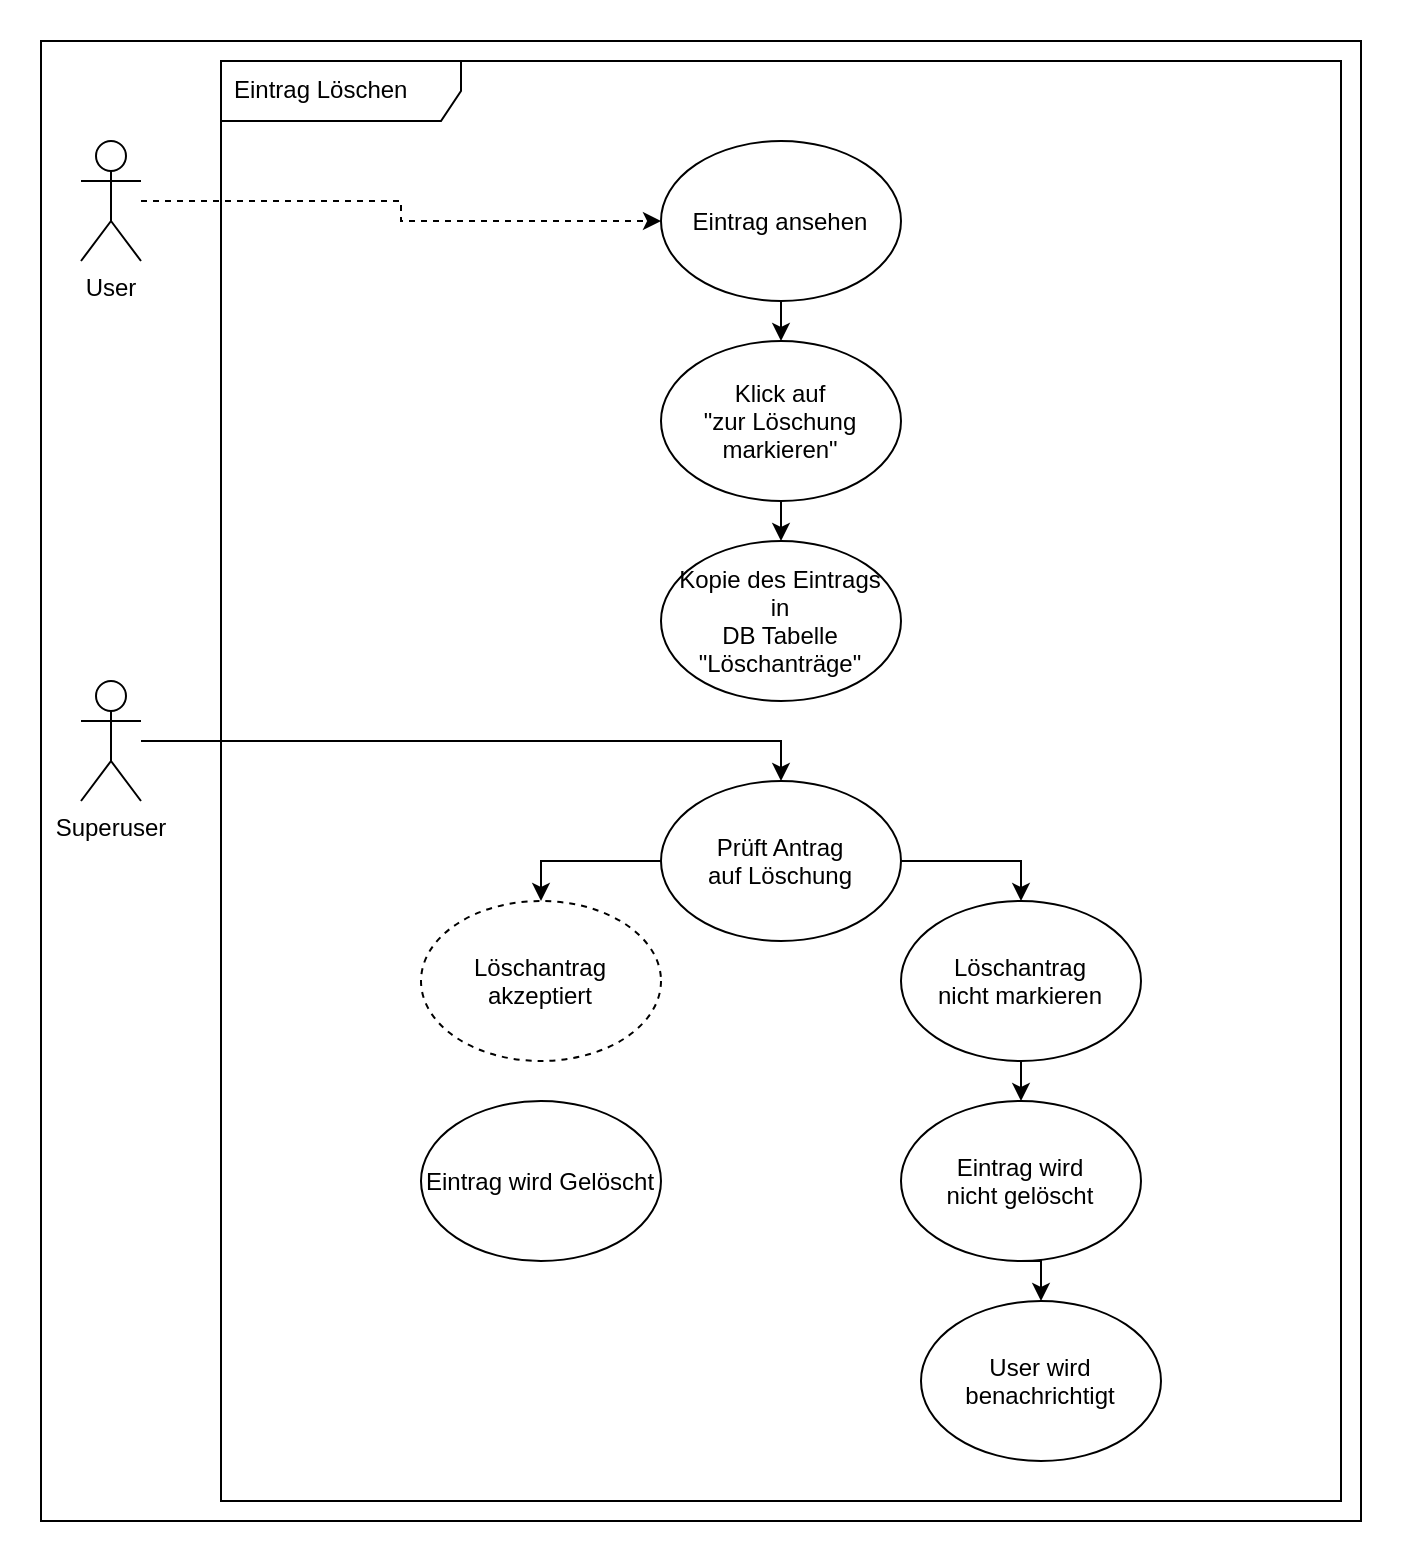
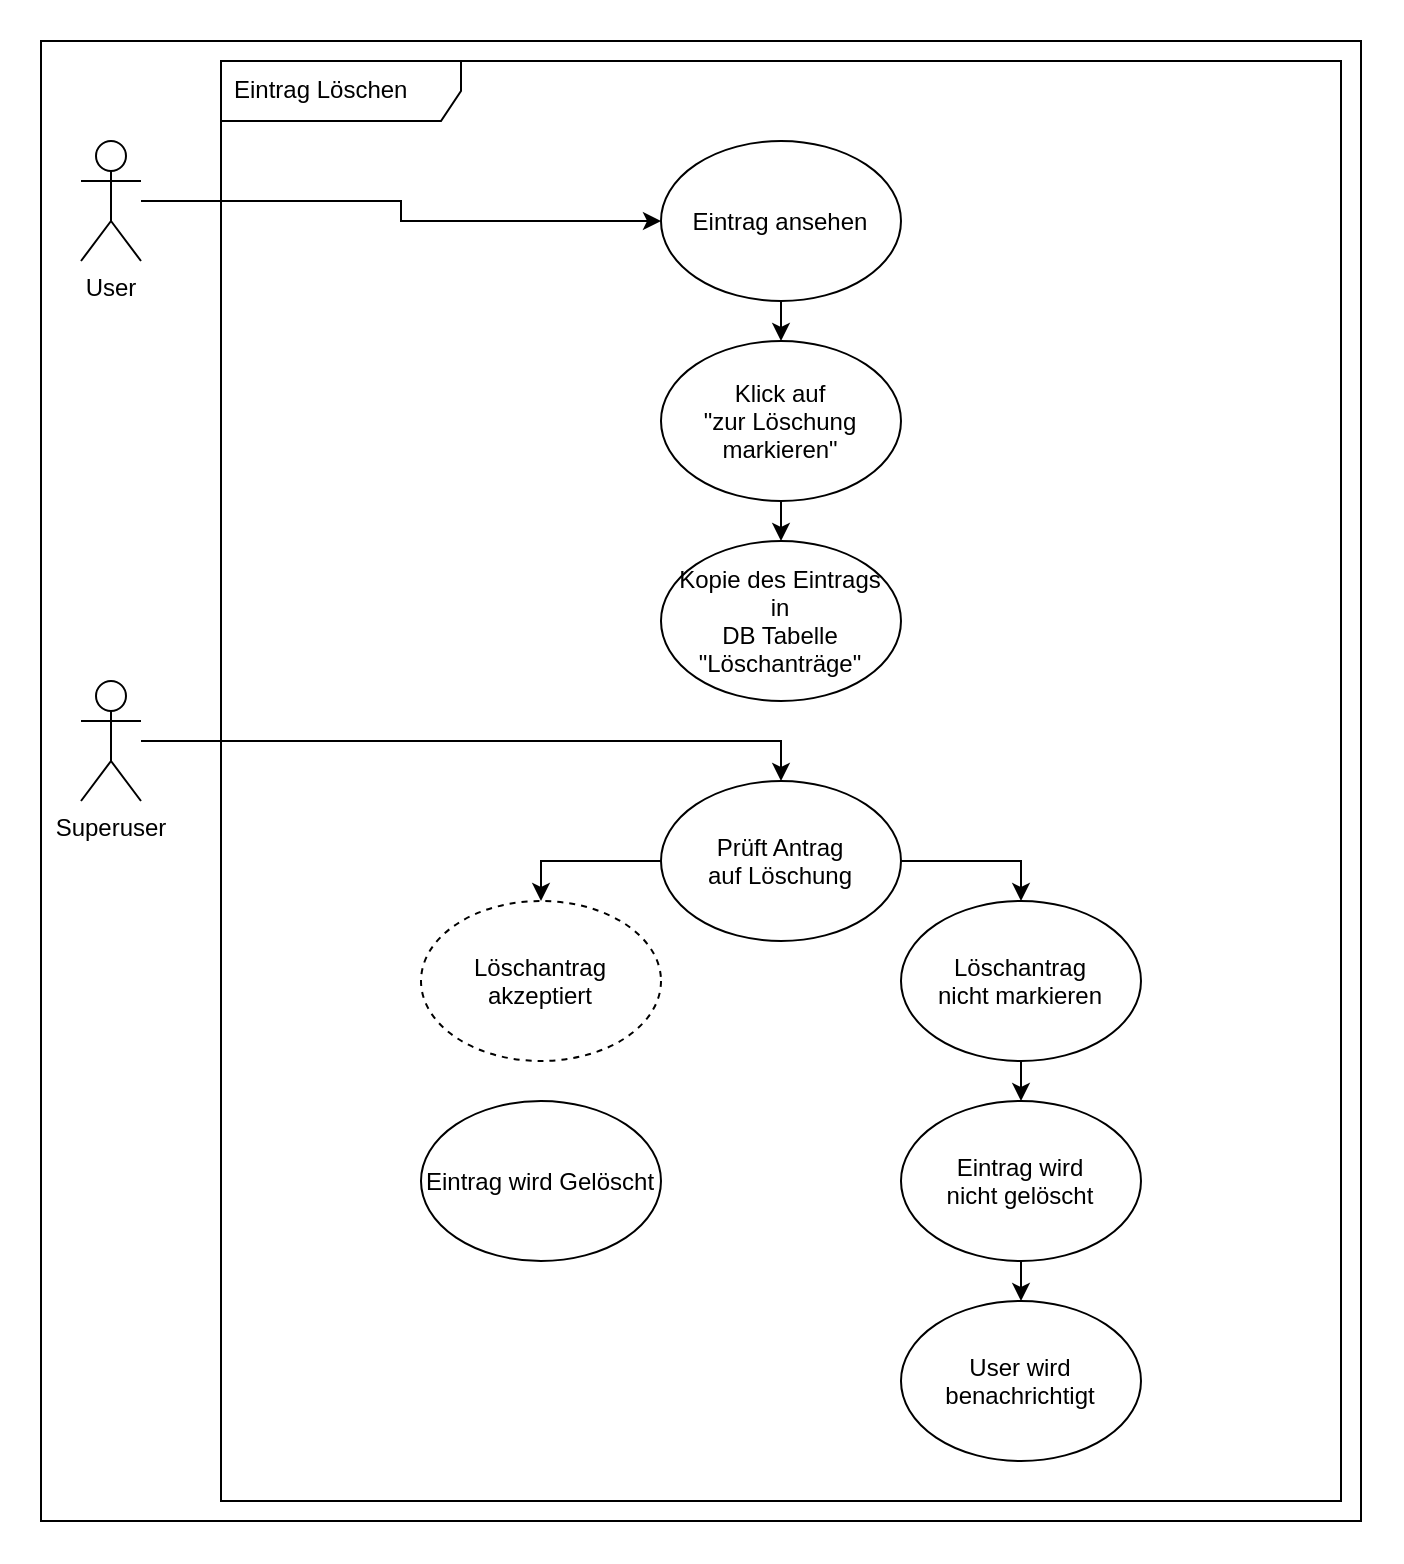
  <mxCell id="0" />
  <mxCell id="1" parent="0" />
- <mxCell id="2" style="edgeStyle=orthogonalEdgeStyle;rounded=0;orthogonalLoop=1;jettySize=auto;html=1;entryX=0;entryY=0.5;entryDx=0;entryDy=0;dashed=1;" edge="1" parent="1" source="3" target="8"><mxGeometry relative="1" as="geometry" /></mxCell>
+ <mxCell id="2" style="edgeStyle=orthogonalEdgeStyle;rounded=0;orthogonalLoop=1;jettySize=auto;html=1;entryX=0;entryY=0.5;entryDx=0;entryDy=0;" edge="1" parent="1" source="3" target="8"><mxGeometry relative="1" as="geometry" /></mxCell>
  <mxCell id="3" value="User" style="shape=umlActor;verticalLabelPosition=bottom;verticalAlign=top;html=1;" vertex="1" parent="1"><mxGeometry x="40" y="70" width="30" height="60" as="geometry" /></mxCell>
  <mxCell id="4" style="edgeStyle=orthogonalEdgeStyle;rounded=0;orthogonalLoop=1;jettySize=auto;html=1;entryX=0.5;entryY=0;entryDx=0;entryDy=0;" edge="1" parent="1" source="5" target="14"><mxGeometry relative="1" as="geometry" /></mxCell>
  <mxCell id="5" value="Superuser" style="shape=umlActor;verticalLabelPosition=bottom;verticalAlign=top;html=1;" vertex="1" parent="1"><mxGeometry x="40" y="340" width="30" height="60" as="geometry" /></mxCell>
  <mxCell id="6" value="Eintrag Löschen" style="shape=umlFrame;whiteSpace=wrap;html=1;width=120;height=30;boundedLbl=1;verticalAlign=middle;align=left;spacingLeft=5;" vertex="1" parent="1"><mxGeometry x="110" y="30" width="560" height="720" as="geometry" /></mxCell>
  <mxCell id="7" style="edgeStyle=orthogonalEdgeStyle;rounded=0;orthogonalLoop=1;jettySize=auto;html=1;exitX=0.5;exitY=1;exitDx=0;exitDy=0;entryX=0.5;entryY=0;entryDx=0;entryDy=0;" edge="1" parent="1" source="8" target="10"><mxGeometry relative="1" as="geometry" /></mxCell>
  <mxCell id="8" value="Eintrag ansehen" style="ellipse;" vertex="1" parent="1"><mxGeometry x="330" y="70" width="120" height="80" as="geometry" /></mxCell>
  <mxCell id="9" style="edgeStyle=orthogonalEdgeStyle;rounded=0;orthogonalLoop=1;jettySize=auto;html=1;exitX=0.5;exitY=1;exitDx=0;exitDy=0;entryX=0.5;entryY=0;entryDx=0;entryDy=0;" edge="1" parent="1" source="10" target="11"><mxGeometry relative="1" as="geometry" /></mxCell>
  <mxCell id="10" value="Klick auf &#10;&quot;zur Löschung &#10;markieren&quot;" style="ellipse;" vertex="1" parent="1"><mxGeometry x="330" y="170" width="120" height="80" as="geometry" /></mxCell>
  <mxCell id="11" value="Kopie des Eintrags &#10;in &#10;DB Tabelle &#10;&quot;Löschanträge&quot;" style="ellipse;" vertex="1" parent="1"><mxGeometry x="330" y="270" width="120" height="80" as="geometry" /></mxCell>
  <mxCell id="12" style="edgeStyle=orthogonalEdgeStyle;rounded=0;orthogonalLoop=1;jettySize=auto;html=1;exitX=1;exitY=0.5;exitDx=0;exitDy=0;entryX=0.5;entryY=0;entryDx=0;entryDy=0;" edge="1" parent="1" source="14" target="18"><mxGeometry relative="1" as="geometry" /></mxCell>
  <mxCell id="13" style="edgeStyle=orthogonalEdgeStyle;rounded=0;orthogonalLoop=1;jettySize=auto;html=1;exitX=0;exitY=0.5;exitDx=0;exitDy=0;entryX=0.5;entryY=0;entryDx=0;entryDy=0;" edge="1" parent="1" source="14" target="15"><mxGeometry relative="1" as="geometry" /></mxCell>
  <mxCell id="14" value="Prüft Antrag &#10;auf Löschung" style="ellipse;" vertex="1" parent="1"><mxGeometry x="330" y="390" width="120" height="80" as="geometry" /></mxCell>
  <mxCell id="15" value="Löschantrag &#10;akzeptiert" style="ellipse;dashed=1;" vertex="1" parent="1"><mxGeometry x="210" y="450" width="120" height="80" as="geometry" /></mxCell>
  <mxCell id="16" value="Eintrag wird Gelöscht" style="ellipse;" vertex="1" parent="1"><mxGeometry x="210" y="550" width="120" height="80" as="geometry" /></mxCell>
  <mxCell id="17" style="edgeStyle=orthogonalEdgeStyle;rounded=0;orthogonalLoop=1;jettySize=auto;html=1;exitX=0.5;exitY=1;exitDx=0;exitDy=0;entryX=0.5;entryY=0;entryDx=0;entryDy=0;" edge="1" parent="1" source="18" target="20"><mxGeometry relative="1" as="geometry" /></mxCell>
  <mxCell id="18" value="Löschantrag &#10;nicht markieren" style="ellipse;" vertex="1" parent="1"><mxGeometry x="450" y="450" width="120" height="80" as="geometry" /></mxCell>
  <mxCell id="19" style="edgeStyle=orthogonalEdgeStyle;rounded=0;orthogonalLoop=1;jettySize=auto;html=1;exitX=0.5;exitY=1;exitDx=0;exitDy=0;entryX=0.5;entryY=0;entryDx=0;entryDy=0;" edge="1" parent="1" source="20" target="21"><mxGeometry relative="1" as="geometry" /></mxCell>
  <mxCell id="20" value="Eintrag wird &#10;nicht gelöscht" style="ellipse;" vertex="1" parent="1"><mxGeometry x="450" y="550" width="120" height="80" as="geometry" /></mxCell>
- <mxCell id="21" value="User wird &#10;benachrichtigt" style="ellipse;" vertex="1" parent="1"><mxGeometry x="460" y="650" width="120" height="80" as="geometry" /></mxCell>
+ <mxCell id="21" value="User wird &#10;benachrichtigt" style="ellipse;" vertex="1" parent="1"><mxGeometry x="450" y="650" width="120" height="80" as="geometry" /></mxCell>
  <mxCell id="22" value="" style="rounded=0;whiteSpace=wrap;html=1;fillColor=none;" vertex="1" parent="1"><mxGeometry x="20" y="20" width="660" height="740" as="geometry" /></mxCell>
